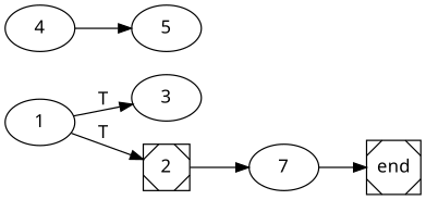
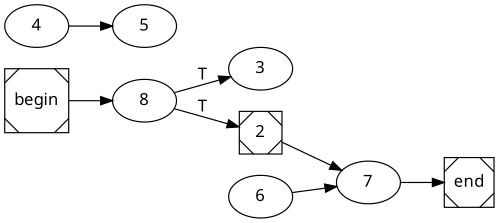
  digraph {
    fontname="Noto Sans"
    rankdir=LR
    node [fontname="Noto Sans"]
    edge [fontname="Noto Sans"]
-   1
+   begin [shape=Msquare]
+   1 [label=8]
    3
    2 [shape=Msquare]
    end [shape=Msquare]
    7
    4
    5
+   6
+   begin -> 1
    1 -> 3 [label=T]
    1 -> 2 [label=T]
    2 -> 7
    7 -> end
    4 -> 5
+   6 -> 7
  }
